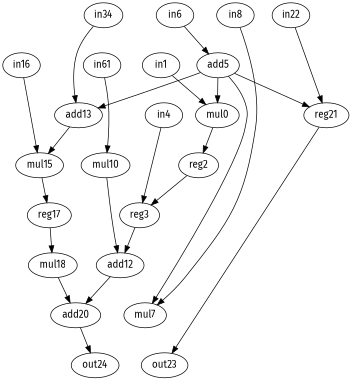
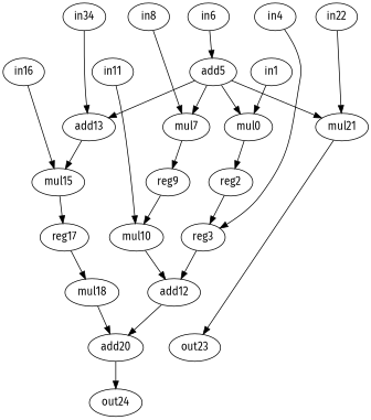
  digraph {
    fontname="Fira Sans"
    node [fontname="Fira Sans" op=in]
    edge [fontname="Fira Sans" port=0 weight=0]
    n1 [label=mul0 op=mul]
    n2 [label=reg2 op=reg]
    n3 [label=reg3 op=mul]
    n4 [label=in1]
    n5 [label=add12 op=add]
    n6 [label=add20 op=add]
    n7 [label=in4]
    n8 [label=add5 op=add value=2]
    n9 [label=mul7 op=mul]
    n10 [label=add13 op=addi value=2]
-   n11 [label=reg21 op=mul]
+   n11 [label=mul21 op=mul]
+   n12 [label=reg9 op=reg]
    n13 [label=mul15 op=mul]
    n14 [label=out23 op=out]
    n15 [label=in6]
    n16 [label=mul10 op=mul]
    n17 [label=in8]
-   n18 [label=in61]
+   n18 [label=in11]
    n19 [label=out24 op=out]
    n20 [label=reg17 op=reg]
    n21 [label=in34]
    n22 [label=mul18 op=mul]
    n23 [label=in16]
    n24 [label=in22]
    n1 -> n2
    n2 -> n3
    n3 -> n5
    n4 -> n1
    n5 -> n6
    n6 -> n19
    n7 -> n3 [port=1]
    n8 -> n1 [port=1]
    n8 -> n9
    n8 -> n10
    n8 -> n11
+   n9 -> n12
    n10 -> n13
    n11 -> n14
+   n12 -> n16
    n13 -> n20
    n15 -> n8
    n16 -> n5 [port=1]
    n17 -> n9 [port=1]
    n18 -> n16 [port=1]
    n20 -> n22
    n21 -> n10 [port=1]
    n22 -> n6 [port=1]
    n23 -> n13 [port=1]
    n24 -> n11 [port=1]
  }
